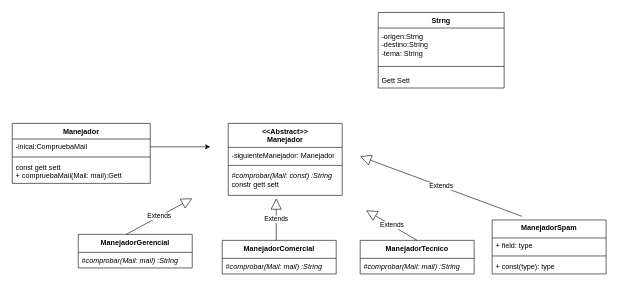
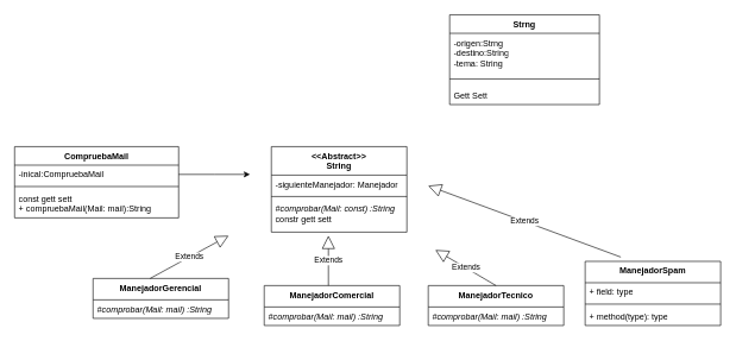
  <mxCell id="0" />
  <mxCell id="1" parent="0" />
- <mxCell id="2" value="&amp;lt;&amp;lt;Abstract&amp;gt;&amp;gt;&lt;br&gt;Manejador" style="swimlane;fontStyle=1;align=center;verticalAlign=top;childLayout=stackLayout;horizontal=1;startSize=40;horizontalStack=0;resizeParent=1;resizeParentMax=0;resizeLast=0;collapsible=1;marginBottom=0;whiteSpace=wrap;html=1;" vertex="1" parent="1"><mxGeometry x="380" y="205" width="190" height="120" as="geometry" /></mxCell>
+ <mxCell id="2" value="&amp;lt;&amp;lt;Abstract&amp;gt;&amp;gt;&lt;br&gt;String" style="swimlane;fontStyle=1;align=center;verticalAlign=top;childLayout=stackLayout;horizontal=1;startSize=40;horizontalStack=0;resizeParent=1;resizeParentMax=0;resizeLast=0;collapsible=1;marginBottom=0;whiteSpace=wrap;html=1;" vertex="1" parent="1"><mxGeometry x="380" y="205" width="190" height="120" as="geometry" /></mxCell>
  <mxCell id="3" value="-siguienteManejador: Manejador" style="text;strokeColor=none;fillColor=none;align=left;verticalAlign=top;spacingLeft=4;spacingRight=4;overflow=hidden;rotatable=0;points=[[0,0.5],[1,0.5]];portConstraint=eastwest;whiteSpace=wrap;html=1;" vertex="1" parent="2"><mxGeometry y="40" width="190" height="26" as="geometry" /></mxCell>
  <mxCell id="4" value="" style="line;strokeWidth=1;fillColor=none;align=left;verticalAlign=middle;spacingTop=-1;spacingLeft=3;spacingRight=3;rotatable=0;labelPosition=right;points=[];portConstraint=eastwest;strokeColor=inherit;" vertex="1" parent="2"><mxGeometry y="66" width="190" height="8" as="geometry" /></mxCell>
  <mxCell id="5" value="&lt;i&gt;#comprobar(Mail: const) :String&lt;/i&gt;&amp;nbsp; constr gett sett" style="text;strokeColor=none;fillColor=none;align=left;verticalAlign=top;spacingLeft=4;spacingRight=4;overflow=hidden;rotatable=0;points=[[0,0.5],[1,0.5]];portConstraint=eastwest;whiteSpace=wrap;html=1;" vertex="1" parent="2"><mxGeometry y="74" width="190" height="46" as="geometry" /></mxCell>
  <mxCell id="6" value="ManejadorComercial" style="swimlane;fontStyle=1;align=center;verticalAlign=top;childLayout=stackLayout;horizontal=1;startSize=30;horizontalStack=0;resizeParent=1;resizeParentMax=0;resizeLast=0;collapsible=1;marginBottom=0;whiteSpace=wrap;html=1;" vertex="1" parent="1"><mxGeometry x="370" y="400" width="190" height="56" as="geometry" /></mxCell>
  <mxCell id="7" value="&lt;i style=&quot;border-color: var(--border-color);&quot;&gt;#comprobar(Mail: mail) :String&lt;/i&gt;&amp;nbsp;" style="text;strokeColor=none;fillColor=none;align=left;verticalAlign=top;spacingLeft=4;spacingRight=4;overflow=hidden;rotatable=0;points=[[0,0.5],[1,0.5]];portConstraint=eastwest;whiteSpace=wrap;html=1;" vertex="1" parent="6"><mxGeometry y="30" width="190" height="26" as="geometry" /></mxCell>
  <mxCell id="8" value="ManejadorGerencial" style="swimlane;fontStyle=1;align=center;verticalAlign=top;childLayout=stackLayout;horizontal=1;startSize=30;horizontalStack=0;resizeParent=1;resizeParentMax=0;resizeLast=0;collapsible=1;marginBottom=0;whiteSpace=wrap;html=1;" vertex="1" parent="1"><mxGeometry x="130" y="390" width="190" height="56" as="geometry" /></mxCell>
  <mxCell id="9" value="&lt;i style=&quot;border-color: var(--border-color);&quot;&gt;#comprobar(Mail: mail) :String&lt;/i&gt;&amp;nbsp;" style="text;strokeColor=none;fillColor=none;align=left;verticalAlign=top;spacingLeft=4;spacingRight=4;overflow=hidden;rotatable=0;points=[[0,0.5],[1,0.5]];portConstraint=eastwest;whiteSpace=wrap;html=1;" vertex="1" parent="8"><mxGeometry y="30" width="190" height="26" as="geometry" /></mxCell>
  <mxCell id="10" value="ManejadorTecnico" style="swimlane;fontStyle=1;align=center;verticalAlign=top;childLayout=stackLayout;horizontal=1;startSize=30;horizontalStack=0;resizeParent=1;resizeParentMax=0;resizeLast=0;collapsible=1;marginBottom=0;whiteSpace=wrap;html=1;" vertex="1" parent="1"><mxGeometry x="600" y="400" width="190" height="56" as="geometry" /></mxCell>
  <mxCell id="11" value="&lt;i style=&quot;border-color: var(--border-color);&quot;&gt;#comprobar(Mail: mail) :String&lt;/i&gt;&amp;nbsp;" style="text;strokeColor=none;fillColor=none;align=left;verticalAlign=top;spacingLeft=4;spacingRight=4;overflow=hidden;rotatable=0;points=[[0,0.5],[1,0.5]];portConstraint=eastwest;whiteSpace=wrap;html=1;" vertex="1" parent="10"><mxGeometry y="30" width="190" height="26" as="geometry" /></mxCell>
  <mxCell id="12" value="Extends" style="endArrow=block;endSize=16;endFill=0;html=1;rounded=0;" edge="1" parent="1"><mxGeometry width="160" relative="1" as="geometry"><mxPoint x="210" y="390" as="sourcePoint" /><mxPoint x="320" y="330" as="targetPoint" /></mxGeometry></mxCell>
  <mxCell id="13" value="Extends" style="endArrow=block;endSize=16;endFill=0;html=1;rounded=0;" edge="1" parent="1"><mxGeometry width="160" relative="1" as="geometry"><mxPoint x="460" y="400" as="sourcePoint" /><mxPoint x="460" y="330" as="targetPoint" /></mxGeometry></mxCell>
  <mxCell id="14" value="Extends" style="endArrow=block;endSize=16;endFill=0;html=1;rounded=0;exitX=0.5;exitY=0;exitDx=0;exitDy=0;" edge="1" parent="1" source="10"><mxGeometry width="160" relative="1" as="geometry"><mxPoint x="630" y="400" as="sourcePoint" /><mxPoint x="610" y="350" as="targetPoint" /></mxGeometry></mxCell>
  <mxCell id="15" value="ManejadorSpam" style="swimlane;fontStyle=1;align=center;verticalAlign=top;childLayout=stackLayout;horizontal=1;startSize=30;horizontalStack=0;resizeParent=1;resizeParentMax=0;resizeLast=0;collapsible=1;marginBottom=0;whiteSpace=wrap;html=1;" vertex="1" parent="1"><mxGeometry x="820" y="366" width="190" height="90" as="geometry" /></mxCell>
  <mxCell id="16" value="+ field: type" style="text;strokeColor=none;fillColor=none;align=left;verticalAlign=top;spacingLeft=4;spacingRight=4;overflow=hidden;rotatable=0;points=[[0,0.5],[1,0.5]];portConstraint=eastwest;whiteSpace=wrap;html=1;" vertex="1" parent="15"><mxGeometry y="30" width="190" height="26" as="geometry" /></mxCell>
  <mxCell id="17" value="" style="line;strokeWidth=1;fillColor=none;align=left;verticalAlign=middle;spacingTop=-1;spacingLeft=3;spacingRight=3;rotatable=0;labelPosition=right;points=[];portConstraint=eastwest;strokeColor=inherit;" vertex="1" parent="15"><mxGeometry y="56" width="190" height="8" as="geometry" /></mxCell>
- <mxCell id="18" value="+ const(type): type" style="text;strokeColor=none;fillColor=none;align=left;verticalAlign=top;spacingLeft=4;spacingRight=4;overflow=hidden;rotatable=0;points=[[0,0.5],[1,0.5]];portConstraint=eastwest;whiteSpace=wrap;html=1;" vertex="1" parent="15"><mxGeometry y="64" width="190" height="26" as="geometry" /></mxCell>
+ <mxCell id="18" value="+ method(type): type" style="text;strokeColor=none;fillColor=none;align=left;verticalAlign=top;spacingLeft=4;spacingRight=4;overflow=hidden;rotatable=0;points=[[0,0.5],[1,0.5]];portConstraint=eastwest;whiteSpace=wrap;html=1;" vertex="1" parent="15"><mxGeometry y="64" width="190" height="26" as="geometry" /></mxCell>
  <mxCell id="19" value="Extends" style="endArrow=block;endSize=16;endFill=0;html=1;rounded=0;" edge="1" parent="1"><mxGeometry width="160" relative="1" as="geometry"><mxPoint x="870" y="360" as="sourcePoint" /><mxPoint x="600" y="260" as="targetPoint" /></mxGeometry></mxCell>
- <mxCell id="20" value="Manejador" style="swimlane;fontStyle=1;align=center;verticalAlign=top;childLayout=stackLayout;horizontal=1;startSize=26;horizontalStack=0;resizeParent=1;resizeParentMax=0;resizeLast=0;collapsible=1;marginBottom=0;whiteSpace=wrap;html=1;" vertex="1" parent="1"><mxGeometry x="20" y="205" width="230" height="100" as="geometry" /></mxCell>
+ <mxCell id="20" value="CompruebaMail" style="swimlane;fontStyle=1;align=center;verticalAlign=top;childLayout=stackLayout;horizontal=1;startSize=26;horizontalStack=0;resizeParent=1;resizeParentMax=0;resizeLast=0;collapsible=1;marginBottom=0;whiteSpace=wrap;html=1;" vertex="1" parent="1"><mxGeometry x="20" y="205" width="230" height="100" as="geometry" /></mxCell>
  <mxCell id="21" style="edgeStyle=orthogonalEdgeStyle;rounded=0;orthogonalLoop=1;jettySize=auto;html=1;exitX=1;exitY=0.5;exitDx=0;exitDy=0;" edge="1" parent="20" source="22"><mxGeometry relative="1" as="geometry"><mxPoint x="330" y="39" as="targetPoint" /></mxGeometry></mxCell>
  <mxCell id="22" value="-inical:CompruebaMail" style="text;strokeColor=none;fillColor=none;align=left;verticalAlign=top;spacingLeft=4;spacingRight=4;overflow=hidden;rotatable=0;points=[[0,0.5],[1,0.5]];portConstraint=eastwest;whiteSpace=wrap;html=1;" vertex="1" parent="20"><mxGeometry y="26" width="230" height="26" as="geometry" /></mxCell>
  <mxCell id="23" value="" style="line;strokeWidth=1;fillColor=none;align=left;verticalAlign=middle;spacingTop=-1;spacingLeft=3;spacingRight=3;rotatable=0;labelPosition=right;points=[];portConstraint=eastwest;strokeColor=inherit;" vertex="1" parent="20"><mxGeometry y="52" width="230" height="8" as="geometry" /></mxCell>
- <mxCell id="24" value="const gett sett&lt;br&gt;+ compruebaMail(Mail: mail):Gett" style="text;strokeColor=none;fillColor=none;align=left;verticalAlign=top;spacingLeft=4;spacingRight=4;overflow=hidden;rotatable=0;points=[[0,0.5],[1,0.5]];portConstraint=eastwest;whiteSpace=wrap;html=1;" vertex="1" parent="20"><mxGeometry y="60" width="230" height="40" as="geometry" /></mxCell>
+ <mxCell id="24" value="const gett sett&lt;br&gt;+ compruebaMail(Mail: mail):String" style="text;strokeColor=none;fillColor=none;align=left;verticalAlign=top;spacingLeft=4;spacingRight=4;overflow=hidden;rotatable=0;points=[[0,0.5],[1,0.5]];portConstraint=eastwest;whiteSpace=wrap;html=1;" vertex="1" parent="20"><mxGeometry y="60" width="230" height="40" as="geometry" /></mxCell>
  <mxCell id="25" value="Strng" style="swimlane;fontStyle=1;align=center;verticalAlign=top;childLayout=stackLayout;horizontal=1;startSize=26;horizontalStack=0;resizeParent=1;resizeParentMax=0;resizeLast=0;collapsible=1;marginBottom=0;whiteSpace=wrap;html=1;" vertex="1" parent="1"><mxGeometry x="630" y="20" width="210" height="126" as="geometry" /></mxCell>
  <mxCell id="26" value="-origen:Strng&lt;br&gt;-destino:String&lt;br&gt;-tema: String" style="text;strokeColor=none;fillColor=none;align=left;verticalAlign=top;spacingLeft=4;spacingRight=4;overflow=hidden;rotatable=0;points=[[0,0.5],[1,0.5]];portConstraint=eastwest;whiteSpace=wrap;html=1;" vertex="1" parent="25"><mxGeometry y="26" width="210" height="54" as="geometry" /></mxCell>
  <mxCell id="27" value="" style="line;strokeWidth=1;fillColor=none;align=left;verticalAlign=middle;spacingTop=-1;spacingLeft=3;spacingRight=3;rotatable=0;labelPosition=right;points=[];portConstraint=eastwest;strokeColor=inherit;" vertex="1" parent="25"><mxGeometry y="80" width="210" height="20" as="geometry" /></mxCell>
  <mxCell id="28" value="Gett Sett" style="text;strokeColor=none;fillColor=none;align=left;verticalAlign=top;spacingLeft=4;spacingRight=4;overflow=hidden;rotatable=0;points=[[0,0.5],[1,0.5]];portConstraint=eastwest;whiteSpace=wrap;html=1;" vertex="1" parent="25"><mxGeometry y="100" width="210" height="26" as="geometry" /></mxCell>
